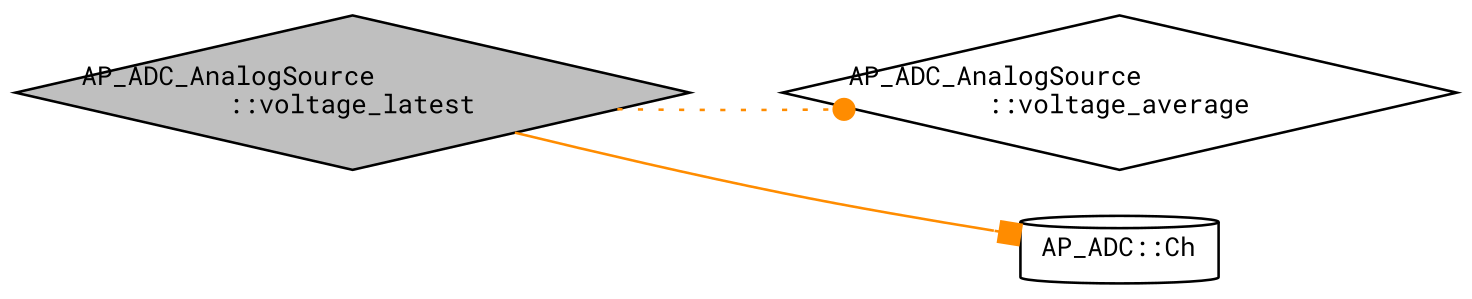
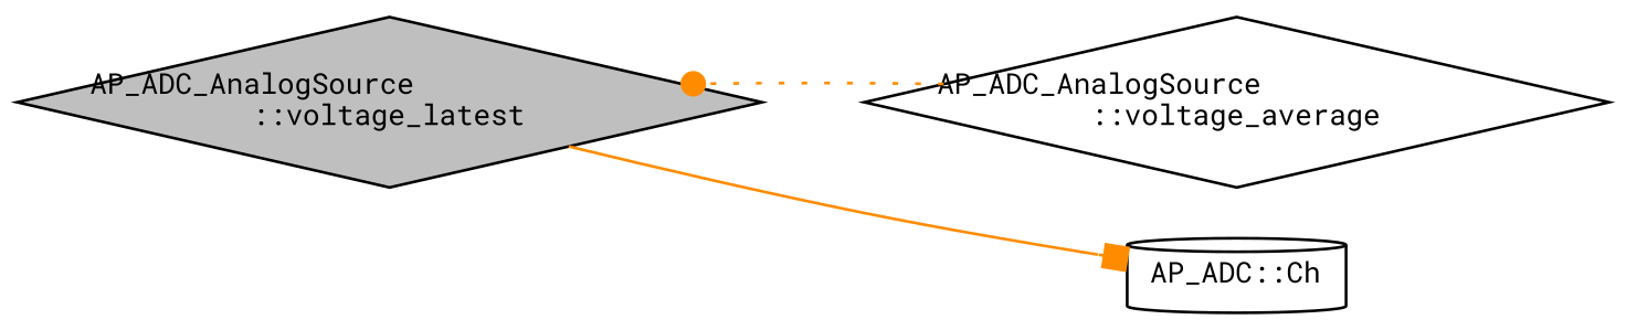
  digraph {
    fontname="Roboto Mono"
    rankdir=LR
    node [color=black fillcolor=white fontname="Roboto Mono" fontsize=10 shape=diamond style=filled]
    edge [color=darkorange fontname="Roboto Mono" fontsize=10 labelfontname=Helvetica labelfontsize=10]
    n1 [fillcolor=grey75 fontcolor=black height=0.2 label="AP_ADC_AnalogSource\l::voltage_latest" width=0.4]
    n2 [height=0.2 label="AP_ADC_AnalogSource\l::voltage_average" width=0.4]
    n3 [height=0.2 label="AP_ADC::Ch" shape=cylinder width=0.4]
-   n1 -> n2 [arrowhead=dot style=dotted]
+   n2 -> n1 [arrowhead=dot style=dotted]
    n1 -> n3 [arrowhead=box style=solid]
  }
